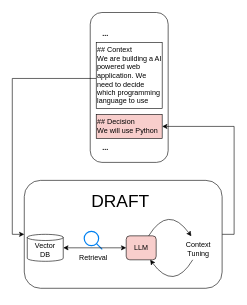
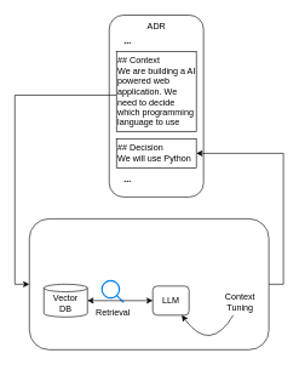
  <mxCell id="0" />
  <mxCell id="1" parent="0" />
  <mxCell id="2" value="" style="rounded=1;whiteSpace=wrap;html=1;" vertex="1" parent="1"><mxGeometry x="150" y="20" width="130" height="250" as="geometry" /></mxCell>
  <mxCell id="3" style="edgeStyle=orthogonalEdgeStyle;rounded=0;orthogonalLoop=1;jettySize=auto;html=1;entryX=1;entryY=0.5;entryDx=0;entryDy=0;" edge="1" parent="1" source="4" target="15"><mxGeometry relative="1" as="geometry"><Array as="points"><mxPoint x="390" y="390" /><mxPoint x="390" y="210" /></Array></mxGeometry></mxCell>
  <mxCell id="4" value="" style="rounded=1;whiteSpace=wrap;html=1;" vertex="1" parent="1"><mxGeometry x="40" y="300" width="330" height="180" as="geometry" /></mxCell>
- <mxCell id="5" value="LLM" style="rounded=1;whiteSpace=wrap;html=1;fillColor=#f8cecc;" vertex="1" parent="1"><mxGeometry x="210" y="392.5" width="50" height="40" as="geometry" /></mxCell>
+ <mxCell id="5" value="LLM" style="rounded=1;whiteSpace=wrap;html=1;" vertex="1" parent="1"><mxGeometry x="210" y="392.5" width="50" height="40" as="geometry" /></mxCell>
  <mxCell id="6" value="Context&lt;div&gt;Tuning&lt;/div&gt;" style="text;html=1;align=center;verticalAlign=middle;resizable=0;points=[];autosize=1;strokeColor=none;fillColor=none;" vertex="1" parent="1"><mxGeometry x="300" y="395" width="60" height="40" as="geometry" /></mxCell>
  <mxCell id="7" value="Retrieval" style="html=1;verticalLabelPosition=bottom;align=center;labelBackgroundColor=#ffffff;verticalAlign=top;strokeWidth=2;strokeColor=#0080F0;shadow=0;dashed=0;shape=mxgraph.ios7.icons.looking_glass;" vertex="1" parent="1"><mxGeometry x="140" y="385" width="30" height="30" as="geometry" /></mxCell>
- <mxCell id="8" value="Vector&lt;div&gt;DB&lt;/div&gt;" style="shape=cylinder3;whiteSpace=wrap;html=1;boundedLbl=1;backgroundOutline=1;size=5.143;" vertex="1" parent="1"><mxGeometry x="45" y="390" width="60" height="45" as="geometry" /></mxCell>
+ <mxCell id="8" value="Vector&lt;div&gt;DB&lt;/div&gt;" style="shape=cylinder3;whiteSpace=wrap;html=1;boundedLbl=1;backgroundOutline=1;size=5.143;" vertex="1" parent="1"><mxGeometry x="60" y="390" width="60" height="45" as="geometry" /></mxCell>
  <mxCell id="9" value="" style="endArrow=classic;startArrow=classic;html=1;rounded=0;exitX=1;exitY=0.5;exitDx=0;exitDy=0;exitPerimeter=0;entryX=0;entryY=0.5;entryDx=0;entryDy=0;" edge="1" parent="1" source="8" target="5"><mxGeometry width="50" height="50" relative="1" as="geometry"><mxPoint x="150" y="440" as="sourcePoint" /><mxPoint x="200" y="390" as="targetPoint" /></mxGeometry></mxCell>
- <mxCell id="10" value="" style="endArrow=classic;html=1;rounded=0;entryX=0.311;entryY=-0.044;entryDx=0;entryDy=0;entryPerimeter=0;exitX=0.75;exitY=0;exitDx=0;exitDy=0;curved=1;" edge="1" parent="1" source="5" target="6"><mxGeometry width="50" height="50" relative="1" as="geometry"><mxPoint x="150" y="440" as="sourcePoint" /><mxPoint x="200" y="390" as="targetPoint" /><Array as="points"><mxPoint x="280" y="340" /></Array></mxGeometry></mxCell>
  <mxCell id="11" value="" style="endArrow=classic;html=1;rounded=0;entryX=0.311;entryY=-0.044;entryDx=0;entryDy=0;entryPerimeter=0;exitX=0.75;exitY=0;exitDx=0;exitDy=0;curved=1;" edge="1" parent="1"><mxGeometry width="50" height="50" relative="1" as="geometry"><mxPoint x="321" y="432.5" as="sourcePoint" /><mxPoint x="250" y="432.5" as="targetPoint" /><Array as="points"><mxPoint x="289" y="485.5" /></Array></mxGeometry></mxCell>
- <mxCell id="12" value="&lt;font style=&quot;font-size: 29px;&quot;&gt;DRAFT&lt;/font&gt;" style="text;html=1;align=center;verticalAlign=middle;resizable=0;points=[];autosize=1;strokeColor=none;fillColor=none;" vertex="1" parent="1"><mxGeometry x="140" y="310" width="120" height="50" as="geometry" /></mxCell>
  <mxCell id="13" style="edgeStyle=orthogonalEdgeStyle;rounded=0;orthogonalLoop=1;jettySize=auto;html=1;entryX=0;entryY=0.5;entryDx=0;entryDy=0;" edge="1" parent="1" source="14" target="4"><mxGeometry relative="1" as="geometry"><Array as="points"><mxPoint x="20" y="130" /><mxPoint x="20" y="390" /></Array></mxGeometry></mxCell>
  <mxCell id="14" value="## Context&lt;br&gt;We are building a AI powered web application. We need to decide which programming language to use" style="rounded=0;whiteSpace=wrap;html=1;align=left;" vertex="1" parent="1"><mxGeometry x="160" y="70" width="110" height="110" as="geometry" /></mxCell>
- <mxCell id="15" value="## Decision&lt;div&gt;We will use Python&lt;/div&gt;" style="rounded=0;whiteSpace=wrap;html=1;align=left;fillColor=#f8cecc;" vertex="1" parent="1"><mxGeometry x="160" y="190" width="110" height="40" as="geometry" /></mxCell>
+ <mxCell id="15" value="## Decision&lt;div&gt;We will use Python&lt;/div&gt;" style="rounded=0;whiteSpace=wrap;html=1;align=left;" vertex="1" parent="1"><mxGeometry x="160" y="190" width="110" height="40" as="geometry" /></mxCell>
  <mxCell id="16" value="&lt;b&gt;...&lt;/b&gt;" style="text;html=1;align=center;verticalAlign=middle;resizable=0;points=[];autosize=1;strokeColor=none;fillColor=none;" vertex="1" parent="1"><mxGeometry x="160" width="30" height="30" as="geometry" y="40" /></mxCell>
  <mxCell id="17" value="&lt;b&gt;...&lt;/b&gt;" style="text;html=1;align=center;verticalAlign=middle;resizable=0;points=[];autosize=1;strokeColor=none;fillColor=none;" vertex="1" parent="1"><mxGeometry x="160" y="230" width="30" height="30" as="geometry" /></mxCell>
+ <mxCell id="18" value="ADR" style="text;html=1;align=center;verticalAlign=middle;resizable=0;points=[];autosize=1;strokeColor=none;fillColor=none;" vertex="1" parent="1"><mxGeometry x="190" y="20" width="50" height="30" as="geometry" /></mxCell>
